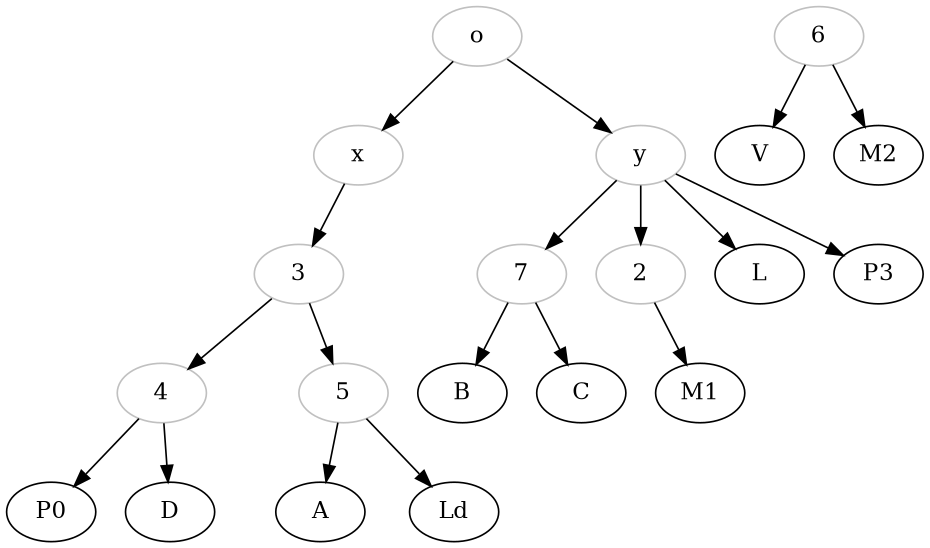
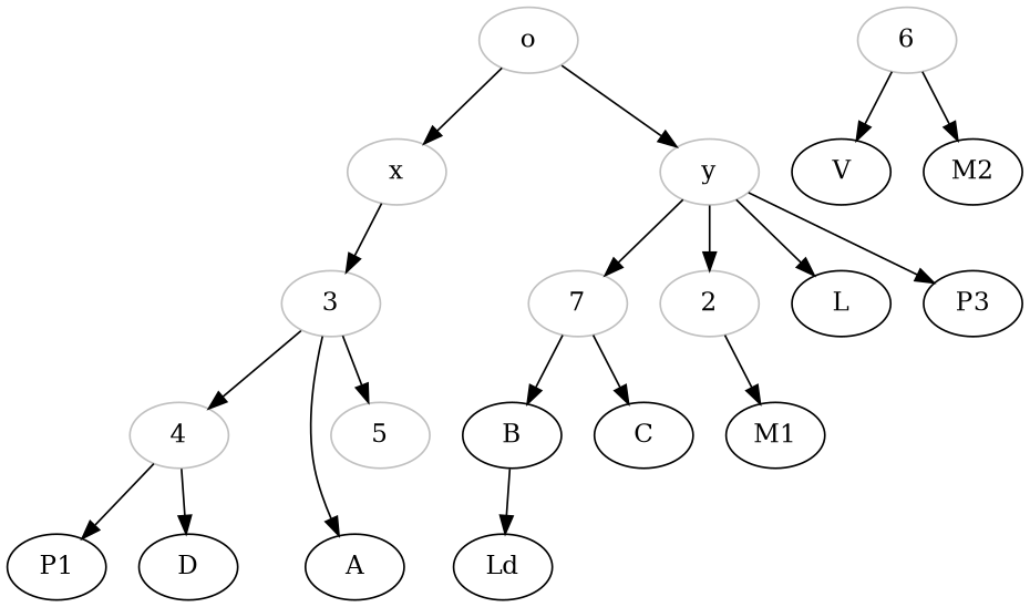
  digraph {
    o [color=grey]
    x [color=grey]
    y [color=grey]
    3 [color=grey]
    n5 [color=grey label=7]
    2 [color=grey]
    L
    n8 [label=P3]
    4 [color=grey]
    5 [color=grey]
    6 [color=grey]
    V
    M2
    B
    C
    M1
-   P1 [label=P0]
+   P1
    D
    A
    Ld
    o -> x
    o -> y
    x -> 3
    y -> n5
    y -> 2
    y -> L
    y -> n8
    3 -> 4
    3 -> 5
    n5 -> B
    n5 -> C
    2 -> M1
    4 -> P1
    4 -> D
-   5 -> A
-   5 -> Ld
+   3 -> A
+   B -> Ld
    6 -> V
    6 -> M2
  }
